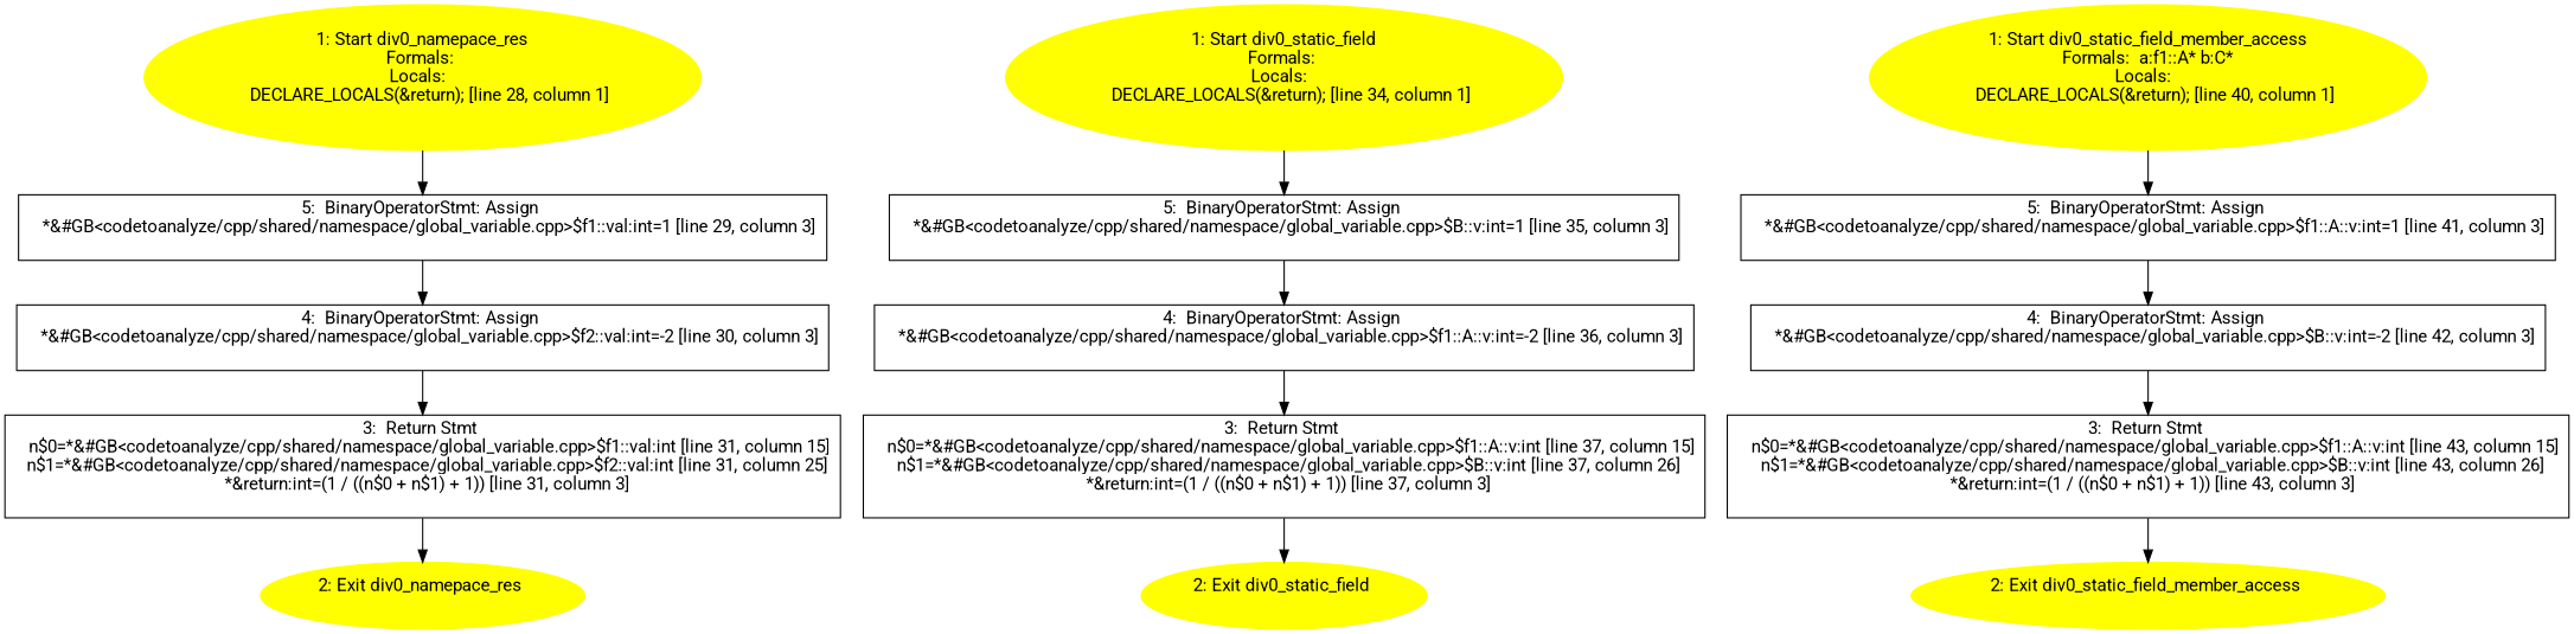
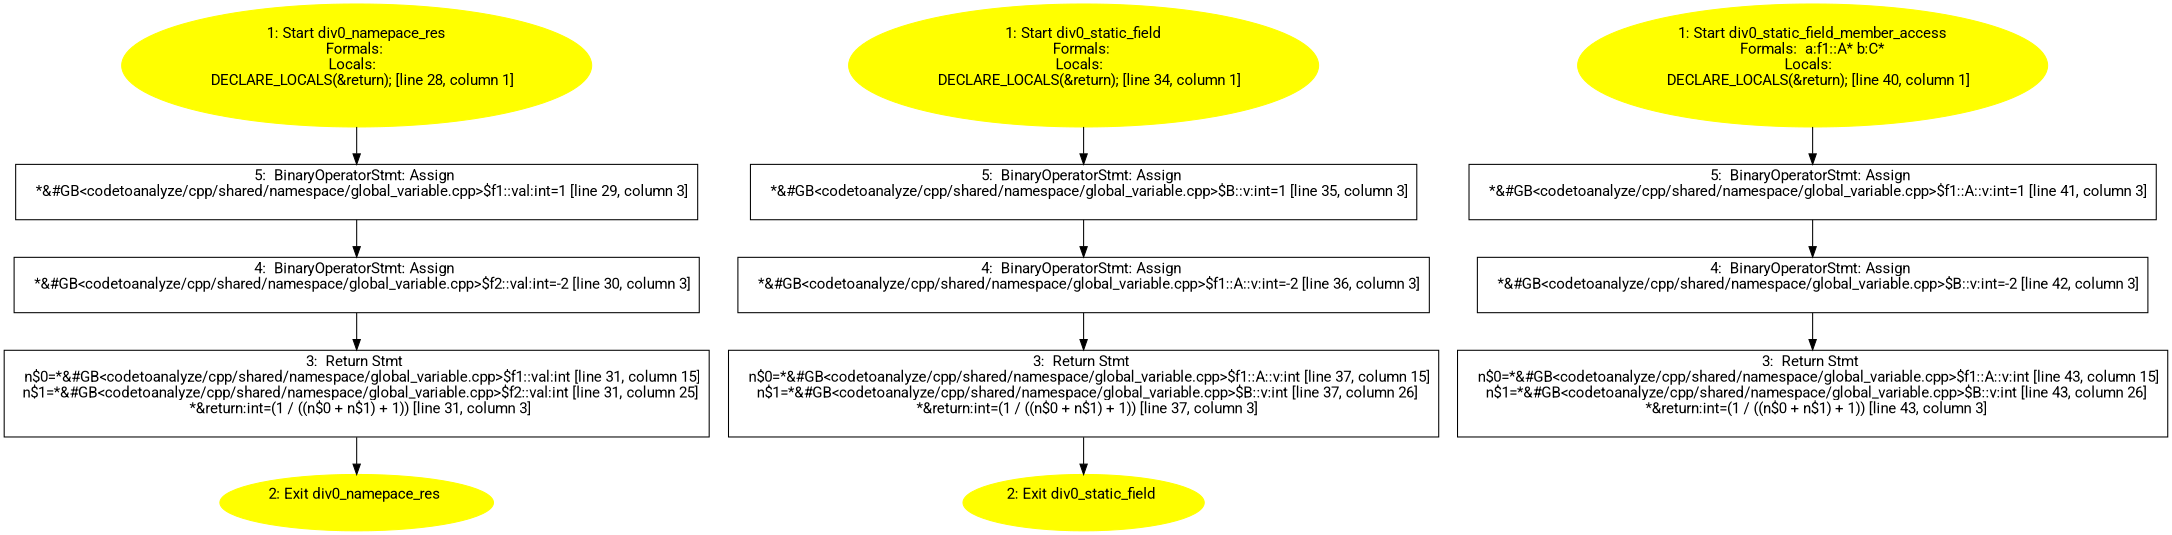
  digraph {
    fontname=Roboto
    node [fontname=Roboto shape=box]
    edge [fontname=Roboto]
    n1 [color=yellow label="1: Start div0_namepace_res\nFormals: \nLocals:  \n   DECLARE_LOCALS(&return); [line 28, column 1]\n " style=filled shape=""]
    n2 [label="5:  BinaryOperatorStmt: Assign \n   *&#GB<codetoanalyze/cpp/shared/namespace/global_variable.cpp>$f1::val:int=1 [line 29, column 3]\n "]
    n3 [label="4:  BinaryOperatorStmt: Assign \n   *&#GB<codetoanalyze/cpp/shared/namespace/global_variable.cpp>$f2::val:int=-2 [line 30, column 3]\n "]
    n4 [color=yellow label="2: Exit div0_namepace_res \n  " style=filled shape=""]
    n5 [label="3:  Return Stmt \n   n$0=*&#GB<codetoanalyze/cpp/shared/namespace/global_variable.cpp>$f1::val:int [line 31, column 15]\n  n$1=*&#GB<codetoanalyze/cpp/shared/namespace/global_variable.cpp>$f2::val:int [line 31, column 25]\n  *&return:int=(1 / ((n$0 + n$1) + 1)) [line 31, column 3]\n "]
    n6 [color=yellow label="1: Start div0_static_field\nFormals: \nLocals:  \n   DECLARE_LOCALS(&return); [line 34, column 1]\n " style=filled shape=""]
    n7 [label="5:  BinaryOperatorStmt: Assign \n   *&#GB<codetoanalyze/cpp/shared/namespace/global_variable.cpp>$B::v:int=1 [line 35, column 3]\n "]
    n8 [label="4:  BinaryOperatorStmt: Assign \n   *&#GB<codetoanalyze/cpp/shared/namespace/global_variable.cpp>$f1::A::v:int=-2 [line 36, column 3]\n "]
    n9 [color=yellow label="2: Exit div0_static_field \n  " style=filled shape=""]
    n10 [label="3:  Return Stmt \n   n$0=*&#GB<codetoanalyze/cpp/shared/namespace/global_variable.cpp>$f1::A::v:int [line 37, column 15]\n  n$1=*&#GB<codetoanalyze/cpp/shared/namespace/global_variable.cpp>$B::v:int [line 37, column 26]\n  *&return:int=(1 / ((n$0 + n$1) + 1)) [line 37, column 3]\n "]
    n11 [color=yellow label="1: Start div0_static_field_member_access\nFormals:  a:f1::A* b:C*\nLocals:  \n   DECLARE_LOCALS(&return); [line 40, column 1]\n " style=filled shape=""]
    n12 [label="5:  BinaryOperatorStmt: Assign \n   *&#GB<codetoanalyze/cpp/shared/namespace/global_variable.cpp>$f1::A::v:int=1 [line 41, column 3]\n "]
    n13 [label="4:  BinaryOperatorStmt: Assign \n   *&#GB<codetoanalyze/cpp/shared/namespace/global_variable.cpp>$B::v:int=-2 [line 42, column 3]\n "]
-   n14 [color=yellow label="2: Exit div0_static_field_member_access \n  " style=filled shape=""]
    n15 [label="3:  Return Stmt \n   n$0=*&#GB<codetoanalyze/cpp/shared/namespace/global_variable.cpp>$f1::A::v:int [line 43, column 15]\n  n$1=*&#GB<codetoanalyze/cpp/shared/namespace/global_variable.cpp>$B::v:int [line 43, column 26]\n  *&return:int=(1 / ((n$0 + n$1) + 1)) [line 43, column 3]\n "]
    n1 -> n2
    n2 -> n3
    n3 -> n5
    n5 -> n4
    n6 -> n7
    n7 -> n8
    n8 -> n10
    n10 -> n9
    n11 -> n12
    n12 -> n13
    n13 -> n15
-   n15 -> n14
  }
